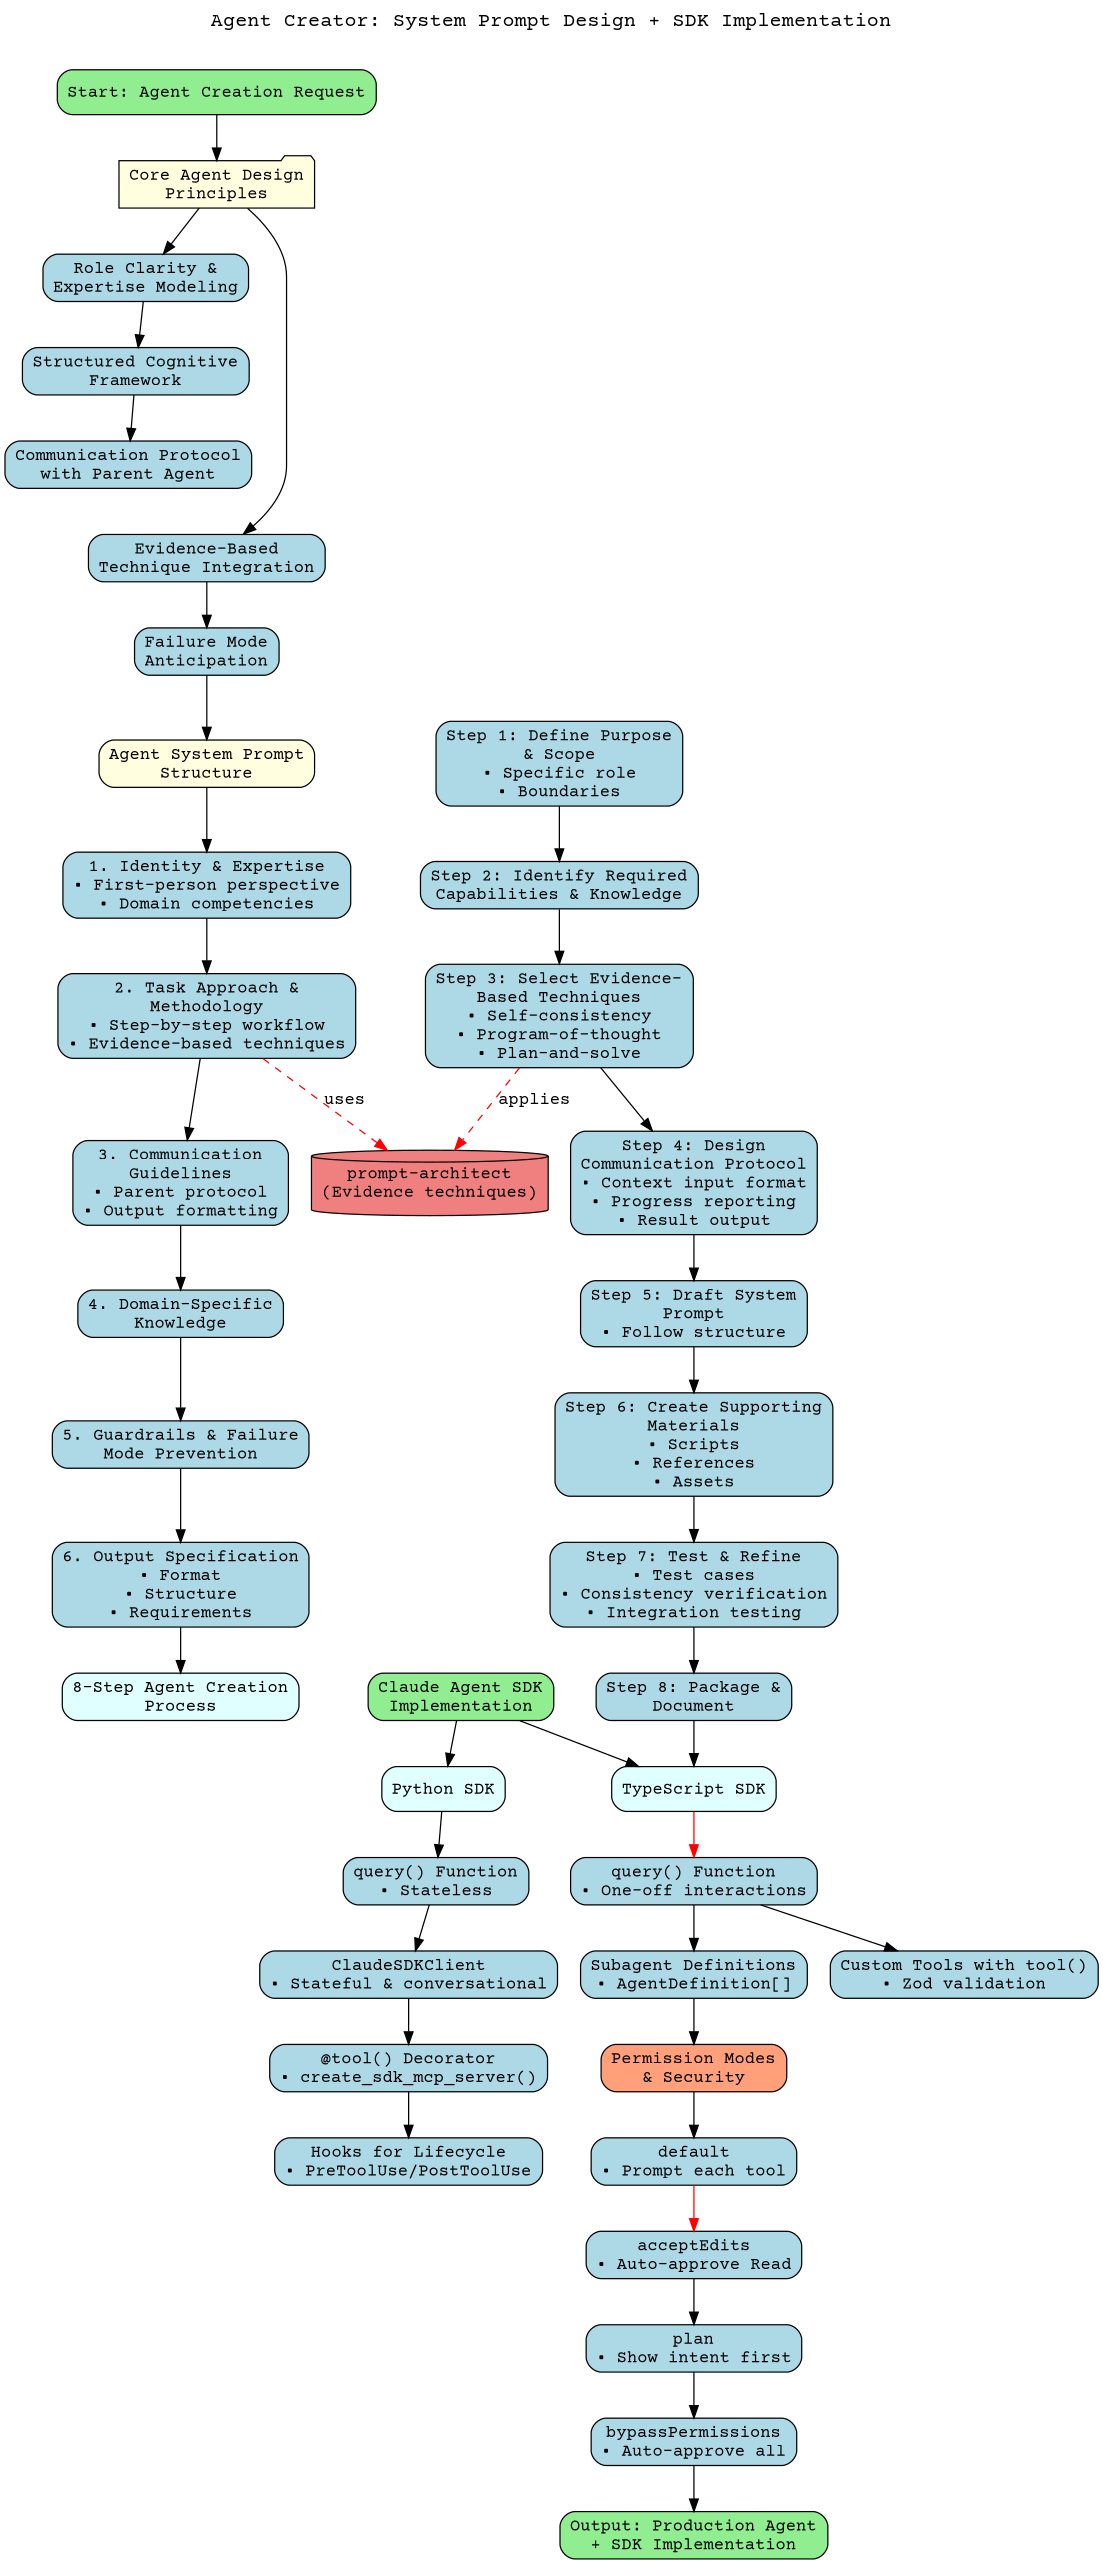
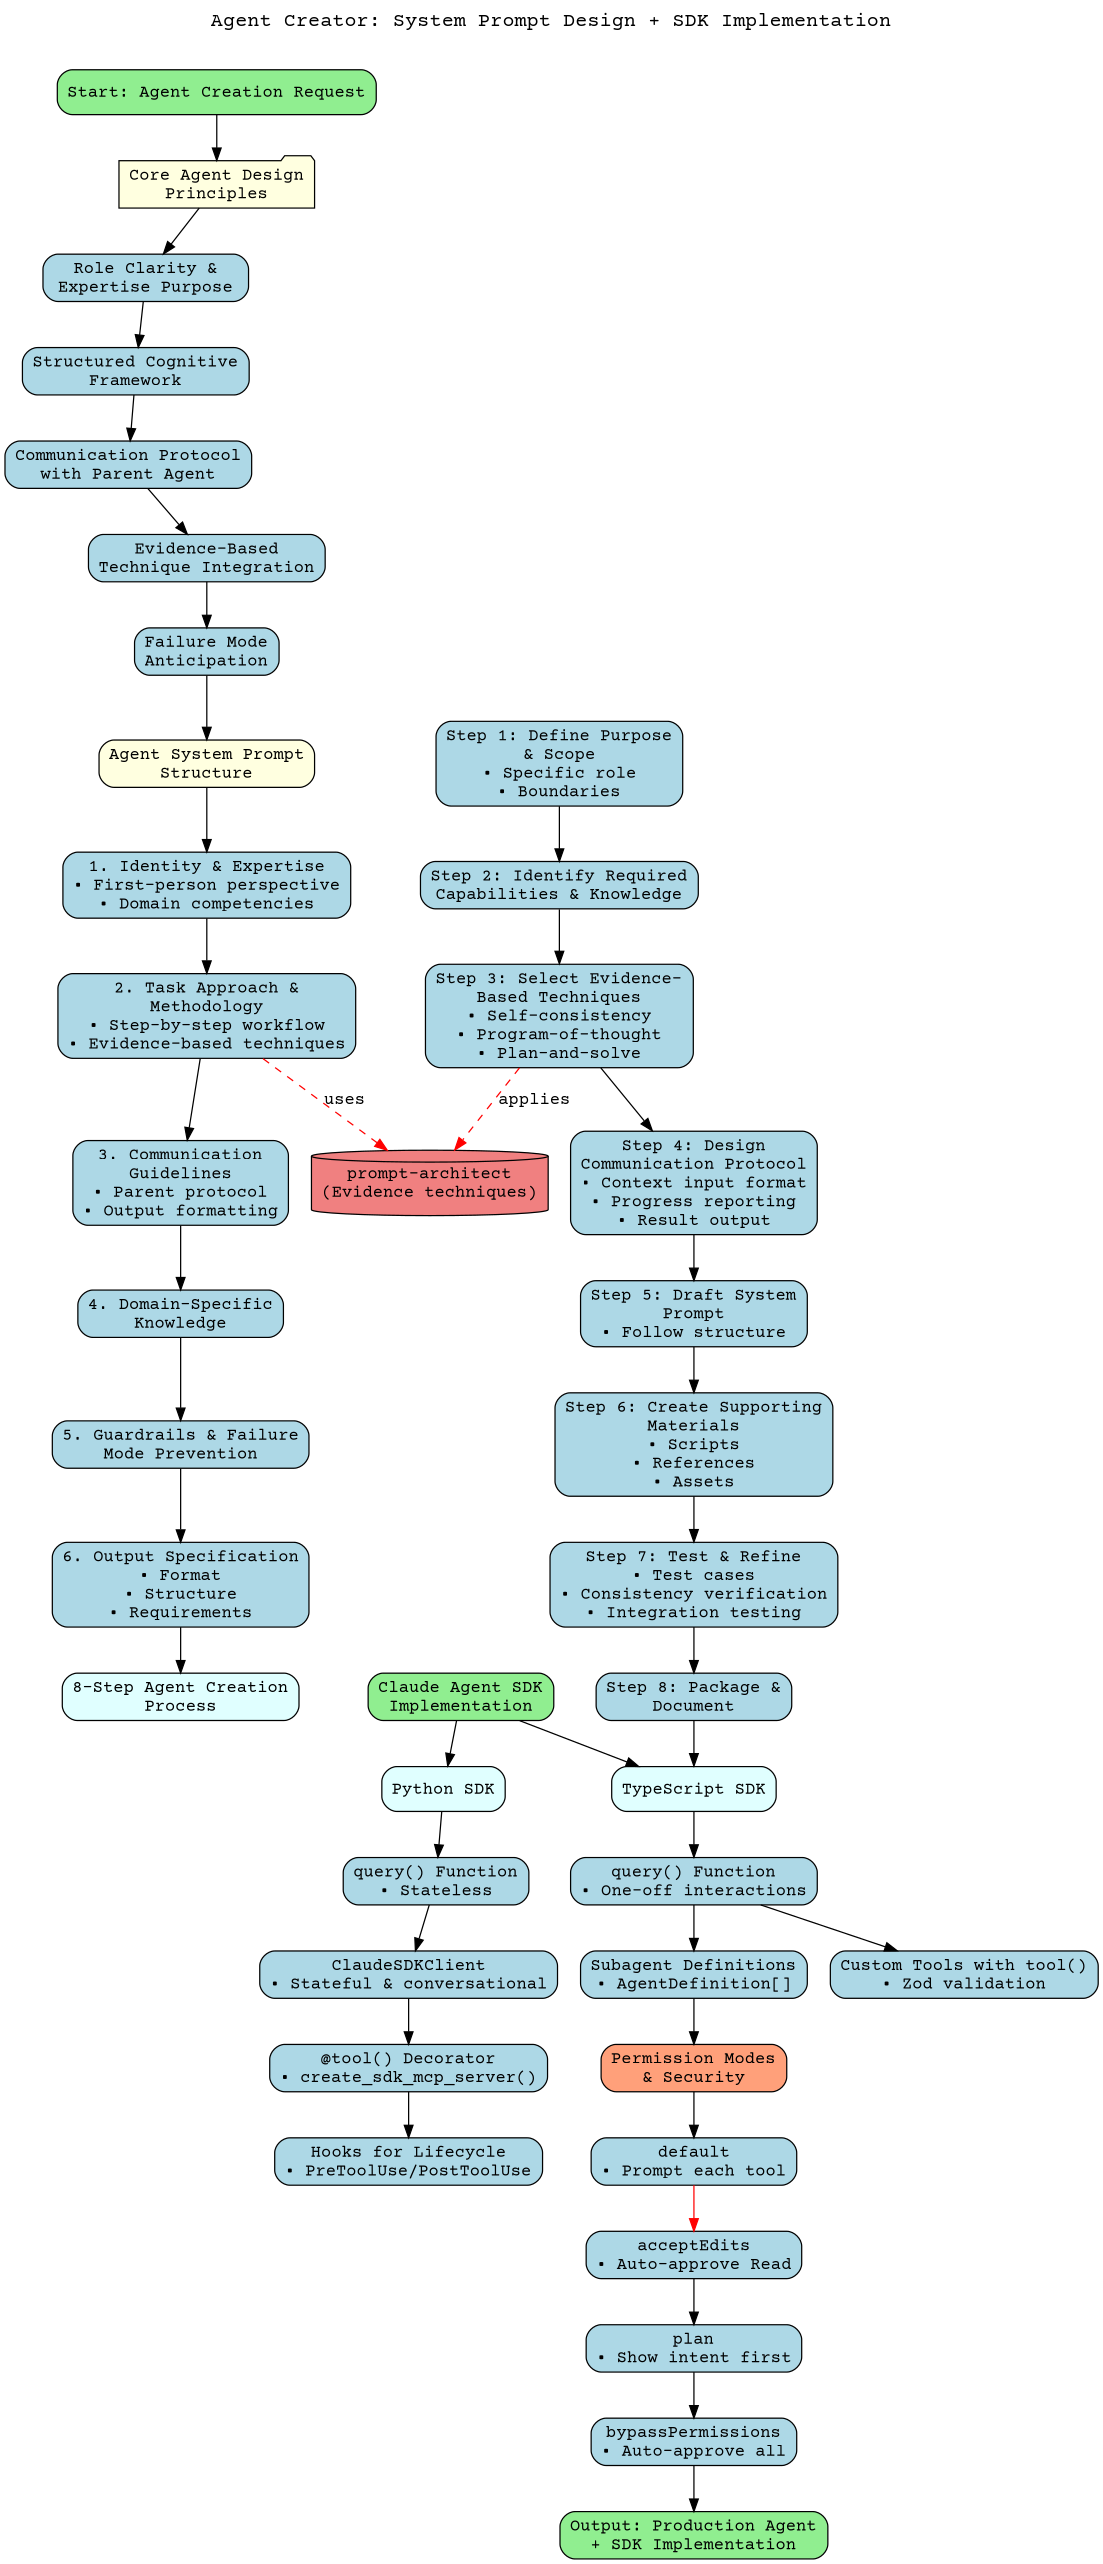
  digraph {
    fontname="Courier Prime"
    fontsize=16
    label="Agent Creator: System Prompt Design + SDK Implementation"
    labelloc=t
    rankdir=TB
    node [fillcolor=lightblue fontname="Courier Prime" shape=box style="rounded,filled"]
    edge [fontname="Courier Prime"]
    n1 [fillcolor=lightgreen label="Start: Agent Creation Request"]
    n2 [fillcolor=lightyellow label="Core Agent Design\nPrinciples" shape=folder]
-   n3 [label="Role Clarity &\nExpertise Modeling"]
+   n3 [label="Role Clarity &\nExpertise Purpose"]
    n4 [label="Structured Cognitive\nFramework"]
    n5 [label="Communication Protocol\nwith Parent Agent"]
    n6 [label="Evidence-Based\nTechnique Integration"]
    n7 [label="Failure Mode\nAnticipation"]
    n8 [fillcolor=lightyellow label="Agent System Prompt\nStructure"]
    n9 [label="1. Identity & Expertise\n• First-person perspective\n• Domain competencies"]
    n10 [label="2. Task Approach &\nMethodology\n• Step-by-step workflow\n• Evidence-based techniques"]
    n11 [label="3. Communication\nGuidelines\n• Parent protocol\n• Output formatting"]
    n12 [fillcolor=lightcoral label="prompt-architect\n(Evidence techniques)" shape=cylinder]
    n13 [label="4. Domain-Specific\nKnowledge"]
    n14 [label="5. Guardrails & Failure\nMode Prevention"]
    n15 [label="6. Output Specification\n• Format\n• Structure\n• Requirements"]
    n16 [fillcolor=lightcyan label="8-Step Agent Creation\nProcess"]
    n17 [label="Step 1: Define Purpose\n& Scope\n• Specific role\n• Boundaries"]
    n18 [label="Step 2: Identify Required\nCapabilities & Knowledge"]
    n19 [label="Step 3: Select Evidence-\nBased Techniques\n• Self-consistency\n• Program-of-thought\n• Plan-and-solve"]
    n20 [label="Step 4: Design\nCommunication Protocol\n• Context input format\n• Progress reporting\n• Result output"]
    n21 [label="Step 5: Draft System\nPrompt\n• Follow structure"]
    n22 [label="Step 6: Create Supporting\nMaterials\n• Scripts\n• References\n• Assets"]
    n23 [label="Step 7: Test & Refine\n• Test cases\n• Consistency verification\n• Integration testing"]
    n24 [label="Step 8: Package &\nDocument"]
    n25 [fillcolor=lightcyan label="TypeScript SDK"]
    n26 [fillcolor=lightgreen label="Claude Agent SDK\nImplementation"]
    n27 [fillcolor=lightcyan label="Python SDK"]
    n28 [label="query() Function\n• One-off interactions"]
    n29 [label="query() Function\n• Stateless"]
    n30 [label="Custom Tools with tool()\n• Zod validation"]
    n31 [label="Subagent Definitions\n• AgentDefinition[]"]
    n32 [fillcolor=lightsalmon label="Permission Modes\n& Security"]
    n33 [label="default\n• Prompt each tool"]
    n34 [label="ClaudeSDKClient\n• Stateful & conversational"]
    n35 [label="@tool() Decorator\n• create_sdk_mcp_server()"]
    n36 [label="Hooks for Lifecycle\n• PreToolUse/PostToolUse"]
    n37 [label="acceptEdits\n• Auto-approve Read"]
    n38 [label="plan\n• Show intent first"]
    n39 [label="bypassPermissions\n• Auto-approve all"]
    n40 [fillcolor=lightgreen label="Output: Production Agent\n+ SDK Implementation"]
    n1 -> n2
    n2 -> n3
    n3 -> n4
    n4 -> n5
-   n2 -> n6
+   n5 -> n6
    n6 -> n7
    n7 -> n8
    n8 -> n9
    n9 -> n10
    n10 -> n11
    n10 -> n12 [color=red label=uses style=dashed]
    n11 -> n13
    n13 -> n14
    n14 -> n15
    n15 -> n16
    n17 -> n18
    n18 -> n19
    n19 -> n12 [color=red label=applies style=dashed]
    n19 -> n20
    n20 -> n21
    n21 -> n22
    n22 -> n23
    n23 -> n24
    n24 -> n25
-   n25 -> n28 [color=red]
+   n25 -> n28
    n26 -> n25
    n26 -> n27
    n27 -> n29
    n28 -> n30
    n28 -> n31
    n29 -> n34
    n31 -> n32
    n32 -> n33
    n33 -> n37 [color=red]
    n34 -> n35
    n35 -> n36
    n37 -> n38
    n38 -> n39
    n39 -> n40
  }
